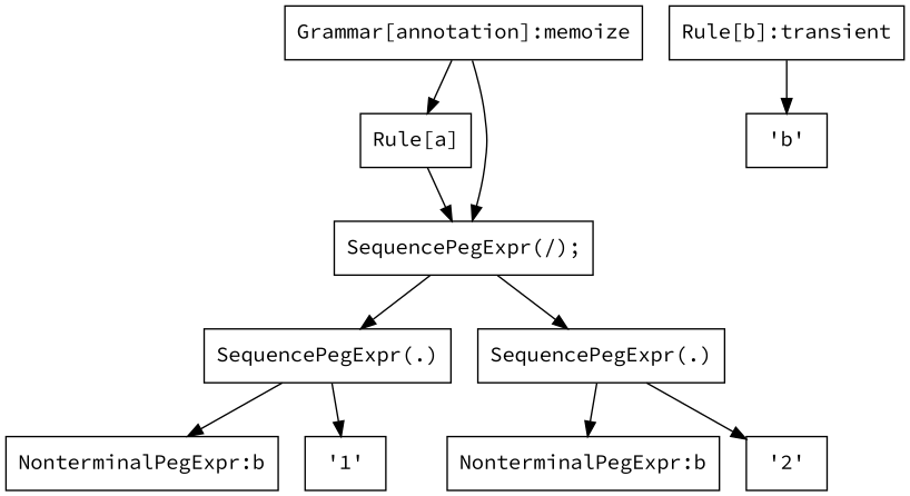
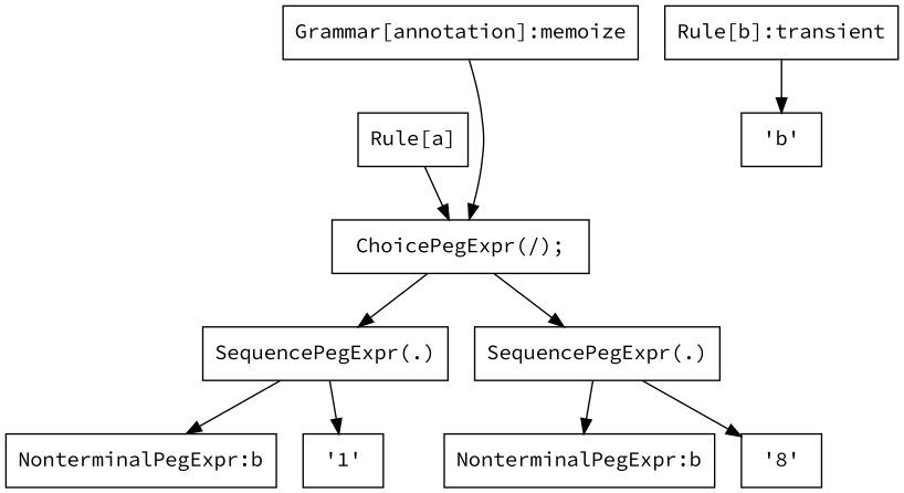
  digraph {
    fontname="Source Code Pro"
    node [fontname="Source Code Pro" shape=box]
    edge [fontname="Source Code Pro"]
    n1 [label="Grammar[annotation]:memoize"]
    n2 [label="Rule[a]"]
-   n3 [label="SequencePegExpr(/);"]
+   n3 [label="ChoicePegExpr(/);"]
    n4 [label="Rule[b]:transient"]
    n5 [label="'b'"]
    n6 [label="SequencePegExpr(.)"]
    n7 [label="SequencePegExpr(.)"]
    n8 [label="NonterminalPegExpr:b"]
    n9 [label="'1'"]
    n10 [label="NonterminalPegExpr:b"]
-   n11 [label="'2'"]
-   n1 -> n2
+   n11 [label="'8'"]
    n1 -> n3
    n2 -> n3
    n3 -> n6
    n3 -> n7
    n4 -> n5
    n6 -> n8
    n6 -> n9
    n7 -> n10
    n7 -> n11
  }
